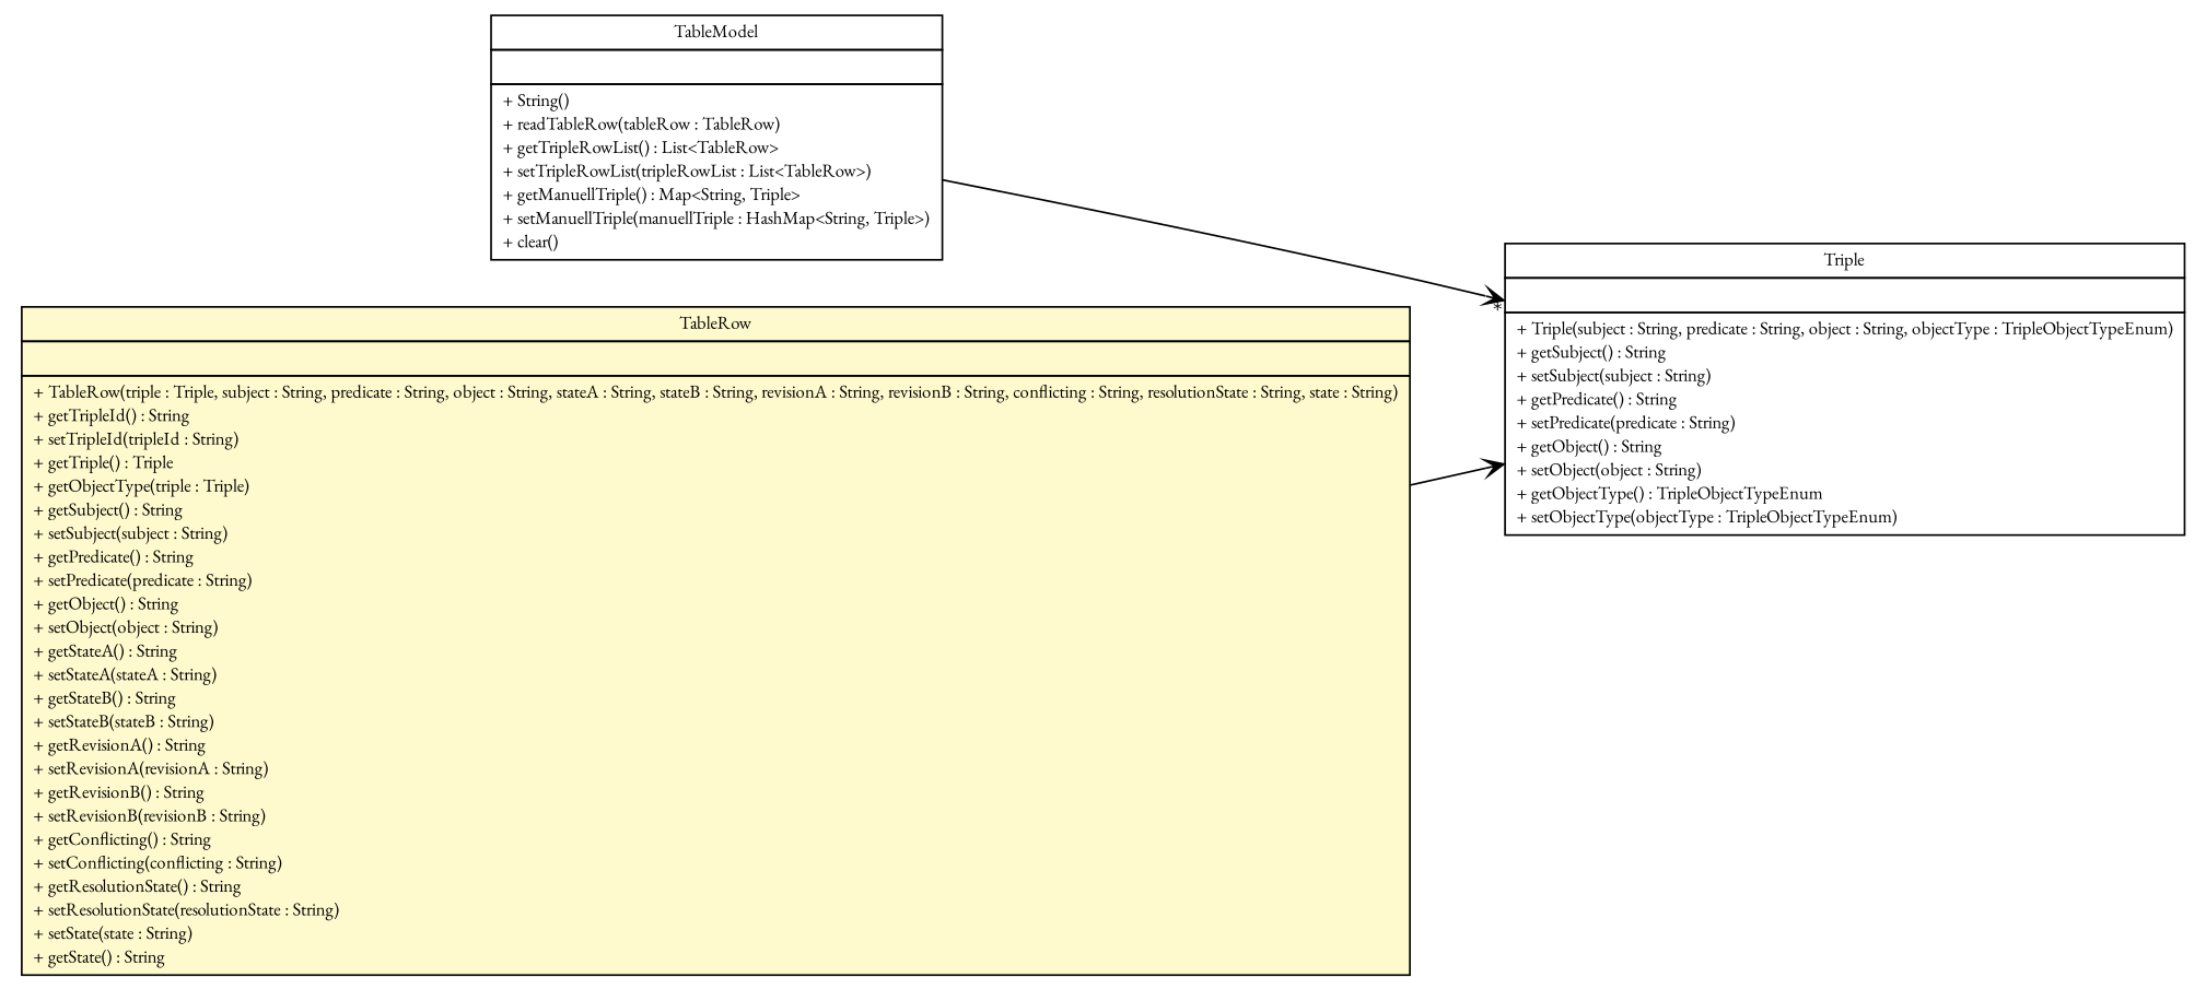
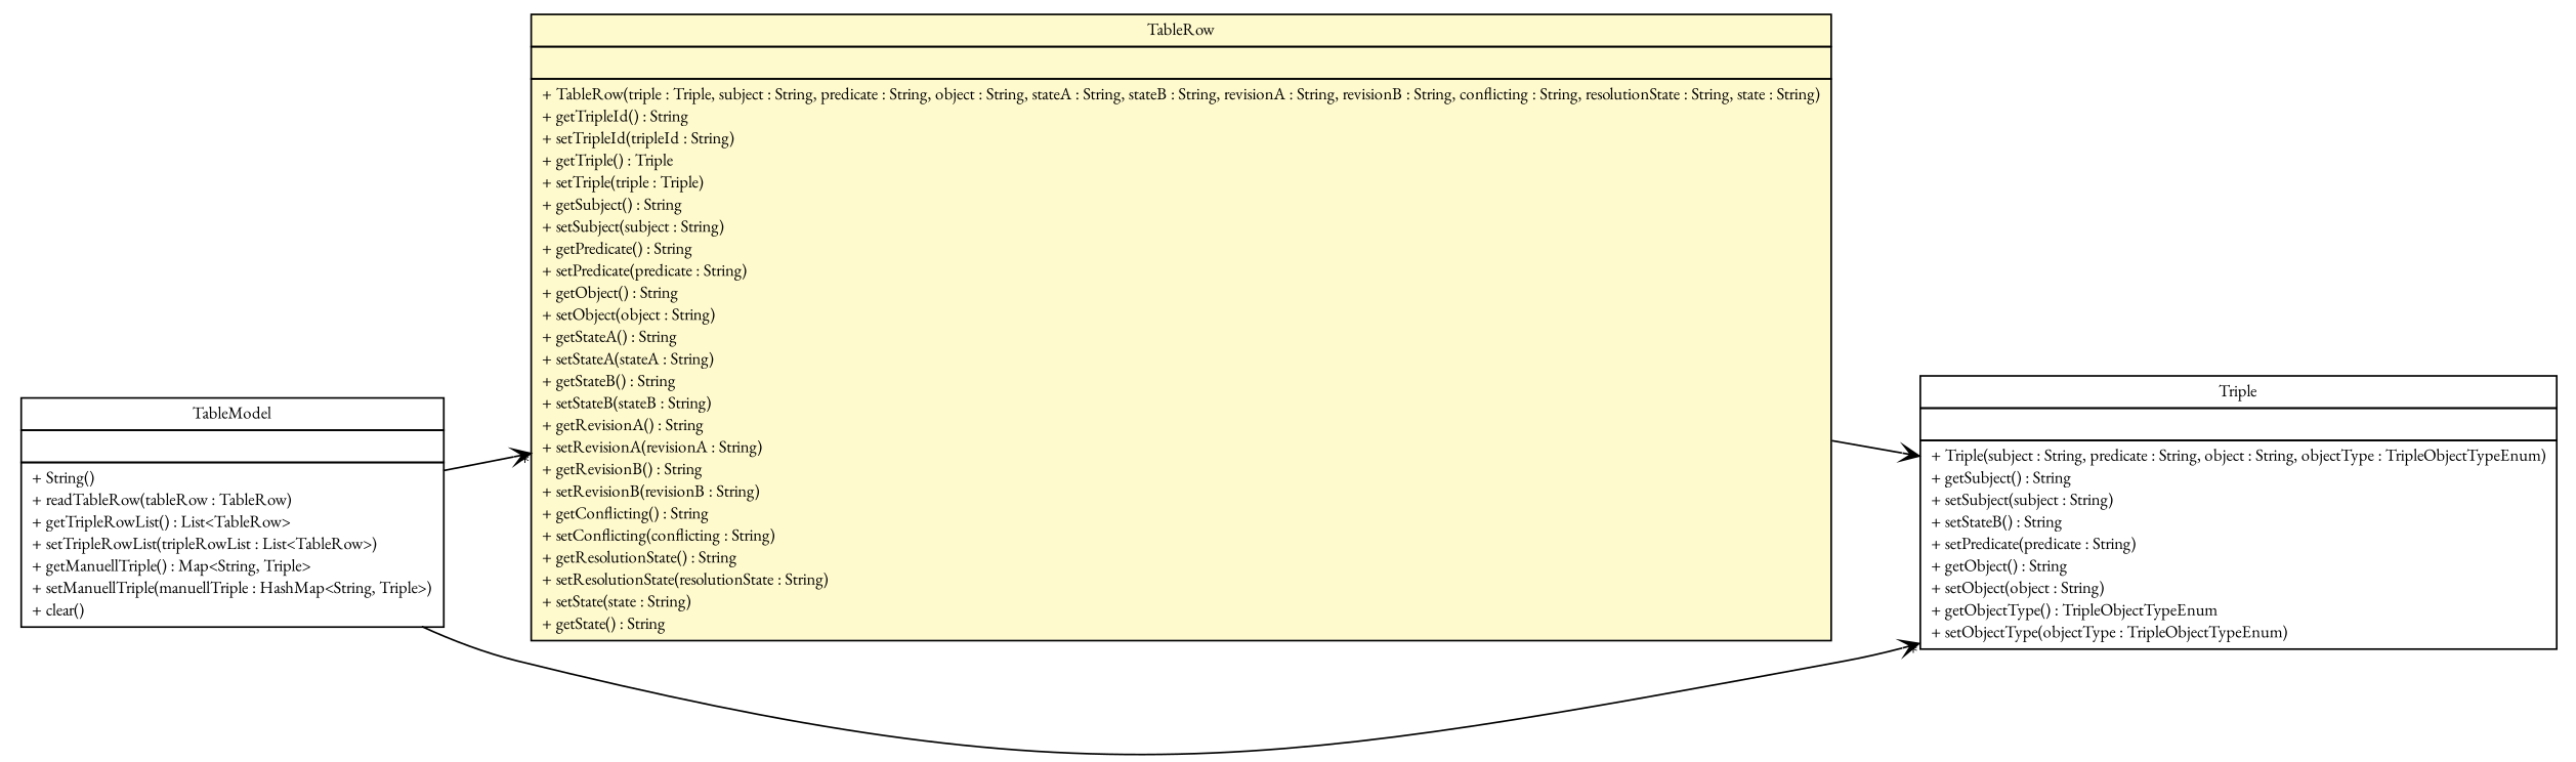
  digraph {
    fontname="EB Garamond"
    nodesep=0.25
    rankdir=LR
    ranksep=0.5
    node [fontcolor=black fontname="EB Garamond" fontsize=10.0 shape=plaintext]
    edge [arrowhead=open color=black fontcolor=black fontname="EB Garamond" fontsize=10.0 headlabel="*" headport=p labelfontname=Helvetica labelfontsize=10 tailport=p]
    n1 [label=<<table title="de.tud.plt.r43ples.merging.model.structure.TableModel" border="0" cellborder="1" cellspacing="0" cellpadding="2" port="p" href="./TableModel.html"> 		<tr><td><table border="0" cellspacing="0" cellpadding="1"> <tr><td align="center" balign="center"> TableModel </td></tr> 		</table></td></tr> 		<tr><td><table border="0" cellspacing="0" cellpadding="1"> <tr><td align="left" balign="left">  </td></tr> 		</table></td></tr> 		<tr><td><table border="0" cellspacing="0" cellpadding="1"> <tr><td align="left" balign="left"> + String() </td></tr> <tr><td align="left" balign="left"> + readTableRow(tableRow : TableRow) </td></tr> <tr><td align="left" balign="left"> + getTripleRowList() : List&lt;TableRow&gt; </td></tr> <tr><td align="left" balign="left"> + setTripleRowList(tripleRowList : List&lt;TableRow&gt;) </td></tr> <tr><td align="left" balign="left"> + getManuellTriple() : Map&lt;String, Triple&gt; </td></tr> <tr><td align="left" balign="left"> + setManuellTriple(manuellTriple : HashMap&lt;String, Triple&gt;) </td></tr> <tr><td align="left" balign="left"> + clear() </td></tr> 		</table></td></tr> 		</table>>]
-   n2 [label=<<table title="de.tud.plt.r43ples.merging.model.structure.TableRow" border="0" cellborder="1" cellspacing="0" cellpadding="2" port="p" bgcolor="lemonChiffon" href="./TableRow.html"> 		<tr><td><table border="0" cellspacing="0" cellpadding="1"> <tr><td align="center" balign="center"> TableRow </td></tr> 		</table></td></tr> 		<tr><td><table border="0" cellspacing="0" cellpadding="1"> <tr><td align="left" balign="left">  </td></tr> 		</table></td></tr> 		<tr><td><table border="0" cellspacing="0" cellpadding="1"> <tr><td align="left" balign="left"> + TableRow(triple : Triple, subject : String, predicate : String, object : String, stateA : String, stateB : String, revisionA : String, revisionB : String, conflicting : String, resolutionState : String, state : String) </td></tr> <tr><td align="left" balign="left"> + getTripleId() : String </td></tr> <tr><td align="left" balign="left"> + setTripleId(tripleId : String) </td></tr> <tr><td align="left" balign="left"> + getTriple() : Triple </td></tr> <tr><td align="left" balign="left"> + getObjectType(triple : Triple) </td></tr> <tr><td align="left" balign="left"> + getSubject() : String </td></tr> <tr><td align="left" balign="left"> + setSubject(subject : String) </td></tr> <tr><td align="left" balign="left"> + getPredicate() : String </td></tr> <tr><td align="left" balign="left"> + setPredicate(predicate : String) </td></tr> <tr><td align="left" balign="left"> + getObject() : String </td></tr> <tr><td align="left" balign="left"> + setObject(object : String) </td></tr> <tr><td align="left" balign="left"> + getStateA() : String </td></tr> <tr><td align="left" balign="left"> + setStateA(stateA : String) </td></tr> <tr><td align="left" balign="left"> + getStateB() : String </td></tr> <tr><td align="left" balign="left"> + setStateB(stateB : String) </td></tr> <tr><td align="left" balign="left"> + getRevisionA() : String </td></tr> <tr><td align="left" balign="left"> + setRevisionA(revisionA : String) </td></tr> <tr><td align="left" balign="left"> + getRevisionB() : String </td></tr> <tr><td align="left" balign="left"> + setRevisionB(revisionB : String) </td></tr> <tr><td align="left" balign="left"> + getConflicting() : String </td></tr> <tr><td align="left" balign="left"> + setConflicting(conflicting : String) </td></tr> <tr><td align="left" balign="left"> + getResolutionState() : String </td></tr> <tr><td align="left" balign="left"> + setResolutionState(resolutionState : String) </td></tr> <tr><td align="left" balign="left"> + setState(state : String) </td></tr> <tr><td align="left" balign="left"> + getState() : String </td></tr> 		</table></td></tr> 		</table>>]
-   n3 [label=<<table title="de.tud.plt.r43ples.merging.model.structure.Triple" border="0" cellborder="1" cellspacing="0" cellpadding="2" port="p" href="./Triple.html"> 		<tr><td><table border="0" cellspacing="0" cellpadding="1"> <tr><td align="center" balign="center"> Triple </td></tr> 		</table></td></tr> 		<tr><td><table border="0" cellspacing="0" cellpadding="1"> <tr><td align="left" balign="left">  </td></tr> 		</table></td></tr> 		<tr><td><table border="0" cellspacing="0" cellpadding="1"> <tr><td align="left" balign="left"> + Triple(subject : String, predicate : String, object : String, objectType : TripleObjectTypeEnum) </td></tr> <tr><td align="left" balign="left"> + getSubject() : String </td></tr> <tr><td align="left" balign="left"> + setSubject(subject : String) </td></tr> <tr><td align="left" balign="left"> + getPredicate() : String </td></tr> <tr><td align="left" balign="left"> + setPredicate(predicate : String) </td></tr> <tr><td align="left" balign="left"> + getObject() : String </td></tr> <tr><td align="left" balign="left"> + setObject(object : String) </td></tr> <tr><td align="left" balign="left"> + getObjectType() : TripleObjectTypeEnum </td></tr> <tr><td align="left" balign="left"> + setObjectType(objectType : TripleObjectTypeEnum) </td></tr> 		</table></td></tr> 		</table>>]
+   n2 [label=<<table title="de.tud.plt.r43ples.merging.model.structure.TableRow" border="0" cellborder="1" cellspacing="0" cellpadding="2" port="p" bgcolor="lemonChiffon" href="./TableRow.html"> 		<tr><td><table border="0" cellspacing="0" cellpadding="1"> <tr><td align="center" balign="center"> TableRow </td></tr> 		</table></td></tr> 		<tr><td><table border="0" cellspacing="0" cellpadding="1"> <tr><td align="left" balign="left">  </td></tr> 		</table></td></tr> 		<tr><td><table border="0" cellspacing="0" cellpadding="1"> <tr><td align="left" balign="left"> + TableRow(triple : Triple, subject : String, predicate : String, object : String, stateA : String, stateB : String, revisionA : String, revisionB : String, conflicting : String, resolutionState : String, state : String) </td></tr> <tr><td align="left" balign="left"> + getTripleId() : String </td></tr> <tr><td align="left" balign="left"> + setTripleId(tripleId : String) </td></tr> <tr><td align="left" balign="left"> + getTriple() : Triple </td></tr> <tr><td align="left" balign="left"> + setTriple(triple : Triple) </td></tr> <tr><td align="left" balign="left"> + getSubject() : String </td></tr> <tr><td align="left" balign="left"> + setSubject(subject : String) </td></tr> <tr><td align="left" balign="left"> + getPredicate() : String </td></tr> <tr><td align="left" balign="left"> + setPredicate(predicate : String) </td></tr> <tr><td align="left" balign="left"> + getObject() : String </td></tr> <tr><td align="left" balign="left"> + setObject(object : String) </td></tr> <tr><td align="left" balign="left"> + getStateA() : String </td></tr> <tr><td align="left" balign="left"> + setStateA(stateA : String) </td></tr> <tr><td align="left" balign="left"> + getStateB() : String </td></tr> <tr><td align="left" balign="left"> + setStateB(stateB : String) </td></tr> <tr><td align="left" balign="left"> + getRevisionA() : String </td></tr> <tr><td align="left" balign="left"> + setRevisionA(revisionA : String) </td></tr> <tr><td align="left" balign="left"> + getRevisionB() : String </td></tr> <tr><td align="left" balign="left"> + setRevisionB(revisionB : String) </td></tr> <tr><td align="left" balign="left"> + getConflicting() : String </td></tr> <tr><td align="left" balign="left"> + setConflicting(conflicting : String) </td></tr> <tr><td align="left" balign="left"> + getResolutionState() : String </td></tr> <tr><td align="left" balign="left"> + setResolutionState(resolutionState : String) </td></tr> <tr><td align="left" balign="left"> + setState(state : String) </td></tr> <tr><td align="left" balign="left"> + getState() : String </td></tr> 		</table></td></tr> 		</table>>]
+   n3 [label=<<table title="de.tud.plt.r43ples.merging.model.structure.Triple" border="0" cellborder="1" cellspacing="0" cellpadding="2" port="p" href="./Triple.html"> 		<tr><td><table border="0" cellspacing="0" cellpadding="1"> <tr><td align="center" balign="center"> Triple </td></tr> 		</table></td></tr> 		<tr><td><table border="0" cellspacing="0" cellpadding="1"> <tr><td align="left" balign="left">  </td></tr> 		</table></td></tr> 		<tr><td><table border="0" cellspacing="0" cellpadding="1"> <tr><td align="left" balign="left"> + Triple(subject : String, predicate : String, object : String, objectType : TripleObjectTypeEnum) </td></tr> <tr><td align="left" balign="left"> + getSubject() : String </td></tr> <tr><td align="left" balign="left"> + setSubject(subject : String) </td></tr> <tr><td align="left" balign="left"> + setStateB() : String </td></tr> <tr><td align="left" balign="left"> + setPredicate(predicate : String) </td></tr> <tr><td align="left" balign="left"> + getObject() : String </td></tr> <tr><td align="left" balign="left"> + setObject(object : String) </td></tr> <tr><td align="left" balign="left"> + getObjectType() : TripleObjectTypeEnum </td></tr> <tr><td align="left" balign="left"> + setObjectType(objectType : TripleObjectTypeEnum) </td></tr> 		</table></td></tr> 		</table>>]
+   n1 -> n2
    n1 -> n3
    n2 -> n3 [headlabel=""]
  }
